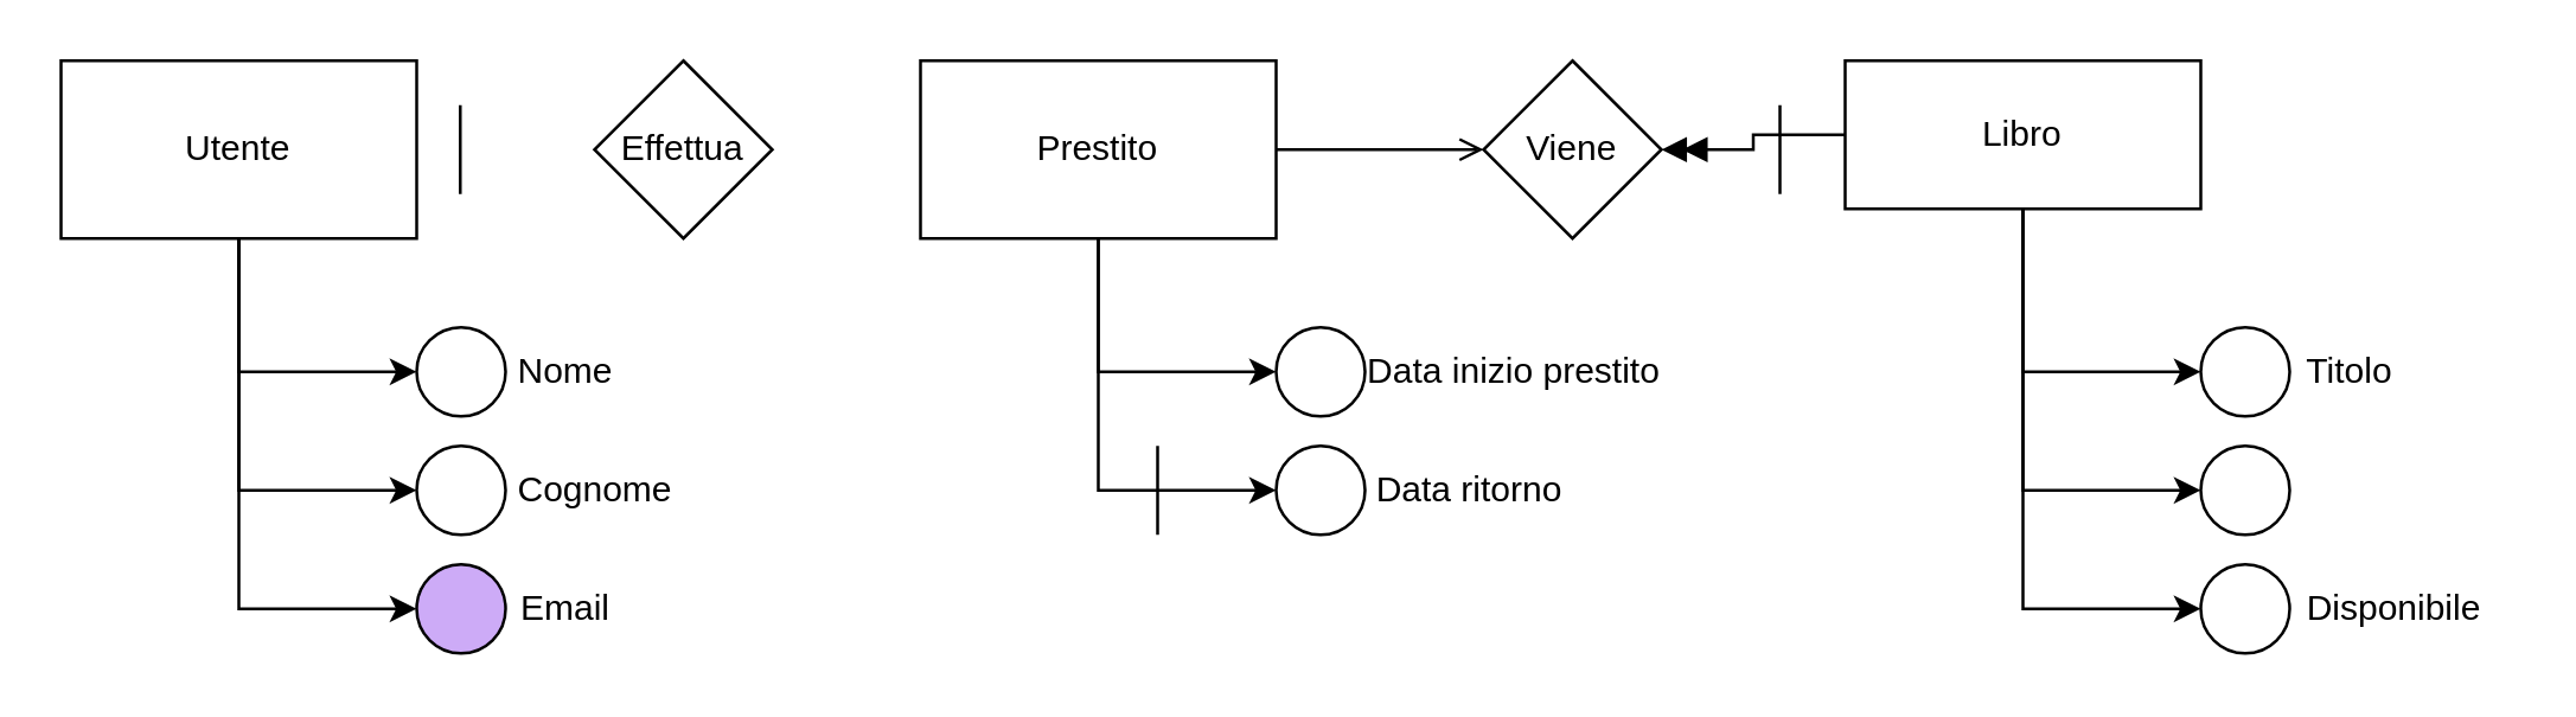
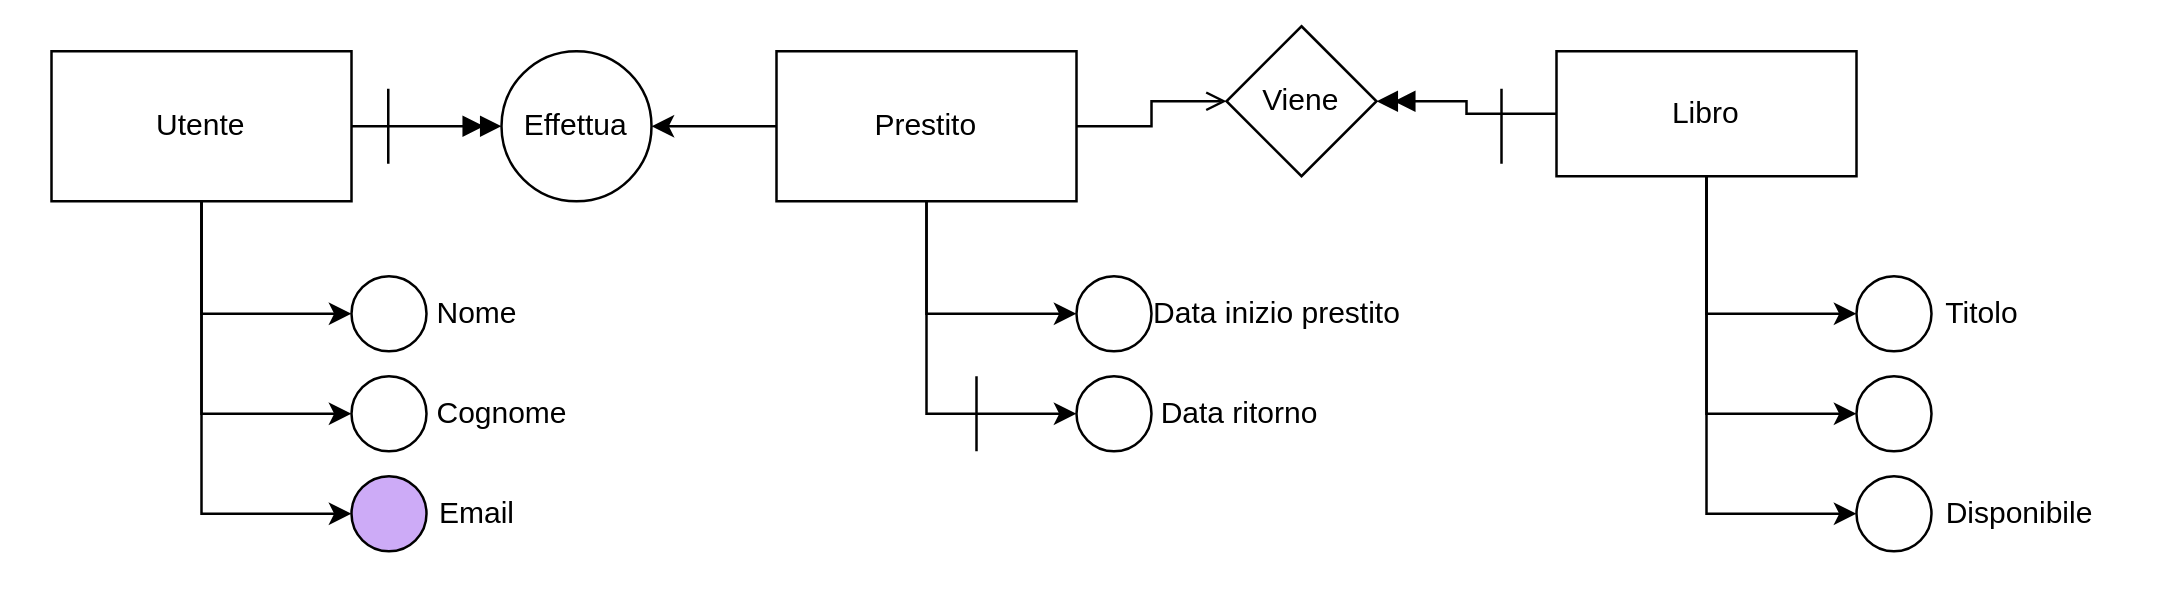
  <mxCell id="0" />
  <mxCell id="1" parent="0" />
  <mxCell id="2" style="edgeStyle=orthogonalEdgeStyle;rounded=0;orthogonalLoop=1;jettySize=auto;html=1;entryX=0;entryY=0.5;entryDx=0;entryDy=0;" parent="1" source="6" target="17" edge="1"><mxGeometry relative="1" as="geometry" /></mxCell>
  <mxCell id="3" style="edgeStyle=orthogonalEdgeStyle;rounded=0;orthogonalLoop=1;jettySize=auto;html=1;entryX=0;entryY=0.5;entryDx=0;entryDy=0;" parent="1" source="6" target="19" edge="1"><mxGeometry relative="1" as="geometry" /></mxCell>
  <mxCell id="4" style="edgeStyle=orthogonalEdgeStyle;rounded=0;orthogonalLoop=1;jettySize=auto;html=1;entryX=0;entryY=0.5;entryDx=0;entryDy=0;" parent="1" source="6" target="21" edge="1"><mxGeometry relative="1" as="geometry" /></mxCell>
+ <mxCell id="5" style="edgeStyle=orthogonalEdgeStyle;rounded=0;orthogonalLoop=1;jettySize=auto;html=1;entryX=0;entryY=0.5;entryDx=0;entryDy=0;endArrow=doubleBlock;endFill=1;" parent="1" source="6" target="31" edge="1"><mxGeometry relative="1" as="geometry" /></mxCell>
  <mxCell id="6" value="Utente" style="rounded=0;whiteSpace=wrap;html=1;" parent="1" vertex="1"><mxGeometry y="20" width="120" height="60" as="geometry" x="20" /></mxCell>
  <mxCell id="7" style="edgeStyle=orthogonalEdgeStyle;rounded=0;orthogonalLoop=1;jettySize=auto;html=1;entryX=0;entryY=0.5;entryDx=0;entryDy=0;" parent="1" source="11" target="23" edge="1"><mxGeometry relative="1" as="geometry" /></mxCell>
  <mxCell id="8" style="edgeStyle=orthogonalEdgeStyle;rounded=0;orthogonalLoop=1;jettySize=auto;html=1;entryX=0;entryY=0.5;entryDx=0;entryDy=0;" parent="1" source="11" target="25" edge="1"><mxGeometry relative="1" as="geometry" /></mxCell>
  <mxCell id="9" style="edgeStyle=orthogonalEdgeStyle;rounded=0;orthogonalLoop=1;jettySize=auto;html=1;entryX=0;entryY=0.5;entryDx=0;entryDy=0;" parent="1" source="11" target="26" edge="1"><mxGeometry relative="1" as="geometry" /></mxCell>
  <mxCell id="10" style="edgeStyle=orthogonalEdgeStyle;rounded=0;orthogonalLoop=1;jettySize=auto;html=1;entryX=1;entryY=0.5;entryDx=0;entryDy=0;endArrow=doubleBlock;endFill=1;" parent="1" source="11" target="32" edge="1"><mxGeometry relative="1" as="geometry" /></mxCell>
  <mxCell id="11" value="Libro" style="rounded=0;whiteSpace=wrap;html=1;" parent="1" vertex="1"><mxGeometry x="622" y="20" width="120" height="50" as="geometry" /></mxCell>
  <mxCell id="12" style="edgeStyle=orthogonalEdgeStyle;rounded=0;orthogonalLoop=1;jettySize=auto;html=1;entryX=0;entryY=0.5;entryDx=0;entryDy=0;" parent="1" source="16" target="28" edge="1"><mxGeometry relative="1" as="geometry" /></mxCell>
+ <mxCell id="13" style="edgeStyle=orthogonalEdgeStyle;rounded=0;orthogonalLoop=1;jettySize=auto;html=1;entryX=1;entryY=0.5;entryDx=0;entryDy=0;" parent="1" source="16" target="31" edge="1"><mxGeometry relative="1" as="geometry" /></mxCell>
  <mxCell id="14" value="" style="edgeStyle=orthogonalEdgeStyle;rounded=0;orthogonalLoop=1;jettySize=auto;html=1;endArrow=open;" parent="1" source="16" target="32" edge="1"><mxGeometry relative="1" as="geometry" /></mxCell>
  <mxCell id="15" style="edgeStyle=orthogonalEdgeStyle;rounded=0;orthogonalLoop=1;jettySize=auto;html=1;entryX=0;entryY=0.5;entryDx=0;entryDy=0;" parent="1" source="16" target="35" edge="1"><mxGeometry relative="1" as="geometry" /></mxCell>
  <mxCell id="16" value="Prestito" style="rounded=0;whiteSpace=wrap;html=1;" parent="1" vertex="1"><mxGeometry x="310" y="20" width="120" height="60" as="geometry" /></mxCell>
  <mxCell id="17" value="" style="ellipse;whiteSpace=wrap;html=1;aspect=fixed;" parent="1" vertex="1"><mxGeometry x="140" y="110" width="30" height="30" as="geometry" /></mxCell>
  <mxCell id="18" value="Nome" style="text;html=1;align=center;verticalAlign=middle;resizable=0;points=[];autosize=1;strokeColor=none;fillColor=none;" parent="1" vertex="1"><mxGeometry x="160" y="110" width="60" height="30" as="geometry" /></mxCell>
  <mxCell id="19" value="" style="ellipse;whiteSpace=wrap;html=1;aspect=fixed;" parent="1" vertex="1"><mxGeometry x="140" y="150" width="30" height="30" as="geometry" /></mxCell>
  <mxCell id="20" value="Cognome" style="text;html=1;align=center;verticalAlign=middle;resizable=0;points=[];autosize=1;strokeColor=none;fillColor=none;" parent="1" vertex="1"><mxGeometry x="160" y="150" width="80" height="30" as="geometry" /></mxCell>
  <mxCell id="21" value="" style="ellipse;whiteSpace=wrap;html=1;aspect=fixed;fillColor=#CDABF7;" parent="1" vertex="1"><mxGeometry x="140" y="190" width="30" height="30" as="geometry" /></mxCell>
  <mxCell id="22" value="Email" style="text;html=1;align=center;verticalAlign=middle;resizable=0;points=[];autosize=1;strokeColor=none;fillColor=none;" parent="1" vertex="1"><mxGeometry x="165" y="190" width="50" height="30" as="geometry" /></mxCell>
  <mxCell id="23" value="" style="ellipse;whiteSpace=wrap;html=1;aspect=fixed;" parent="1" vertex="1"><mxGeometry x="742" y="110" width="30" height="30" as="geometry" /></mxCell>
  <mxCell id="24" value="Titolo" style="text;html=1;align=center;verticalAlign=middle;resizable=0;points=[];autosize=1;strokeColor=none;fillColor=none;" parent="1" vertex="1"><mxGeometry x="767" y="110" width="50" height="30" as="geometry" /></mxCell>
  <mxCell id="25" value="" style="ellipse;whiteSpace=wrap;html=1;aspect=fixed;" parent="1" vertex="1"><mxGeometry x="742" y="150" width="30" height="30" as="geometry" /></mxCell>
  <mxCell id="26" value="" style="ellipse;whiteSpace=wrap;html=1;aspect=fixed;" parent="1" vertex="1"><mxGeometry x="742" y="190" width="30" height="30" as="geometry" /></mxCell>
  <mxCell id="27" value="Disponibile" style="text;html=1;align=center;verticalAlign=middle;resizable=0;points=[];autosize=1;strokeColor=none;fillColor=none;" parent="1" vertex="1"><mxGeometry x="767" y="190" width="80" height="30" as="geometry" /></mxCell>
  <mxCell id="28" value="" style="ellipse;whiteSpace=wrap;html=1;aspect=fixed;" parent="1" vertex="1"><mxGeometry x="430" y="110" width="30" height="30" as="geometry" /></mxCell>
  <mxCell id="29" value="Data inizio prestito" style="text;html=1;align=center;verticalAlign=middle;resizable=0;points=[];autosize=1;strokeColor=none;fillColor=none;" parent="1" vertex="1"><mxGeometry x="450" y="110" width="120" height="30" as="geometry" /></mxCell>
  <mxCell id="30" value="Data ritorno" style="text;html=1;align=center;verticalAlign=middle;resizable=0;points=[];autosize=1;strokeColor=none;fillColor=none;" parent="1" vertex="1"><mxGeometry x="450" y="150" width="90" height="30" as="geometry" /></mxCell>
- <mxCell id="31" value="Effettua" style="rhombus;whiteSpace=wrap;html=1;" parent="1" vertex="1"><mxGeometry x="200" y="20" width="60" height="60" as="geometry" /></mxCell>
- <mxCell id="32" value="Viene" style="rhombus;whiteSpace=wrap;html=1;" parent="1" vertex="1"><mxGeometry x="500" y="20" width="60" height="60" as="geometry" /></mxCell>
+ <mxCell id="31" value="Effettua" style="ellipse;whiteSpace=wrap;html=1;" parent="1" vertex="1"><mxGeometry x="200" y="20" width="60" height="60" as="geometry" /></mxCell>
+ <mxCell id="32" value="Viene" style="rhombus;whiteSpace=wrap;html=1;" parent="1" vertex="1"><mxGeometry x="490" y="10" width="60" height="60" as="geometry" /></mxCell>
  <mxCell id="33" value="" style="endArrow=none;html=1;rounded=0;" parent="1" edge="1"><mxGeometry width="50" height="50" relative="1" as="geometry"><mxPoint x="600" y="65" as="sourcePoint" /><mxPoint x="600" y="35" as="targetPoint" /></mxGeometry></mxCell>
  <mxCell id="34" value="" style="endArrow=none;html=1;rounded=0;" parent="1" edge="1"><mxGeometry width="50" height="50" relative="1" as="geometry"><mxPoint x="154.71" y="65" as="sourcePoint" /><mxPoint x="154.71" y="35" as="targetPoint" /></mxGeometry></mxCell>
  <mxCell id="35" value="" style="ellipse;whiteSpace=wrap;html=1;aspect=fixed;" parent="1" vertex="1"><mxGeometry x="430" y="150" width="30" height="30" as="geometry" /></mxCell>
  <mxCell id="36" value="" style="endArrow=none;html=1;rounded=0;" parent="1" edge="1"><mxGeometry width="50" height="50" relative="1" as="geometry"><mxPoint x="390" y="180" as="sourcePoint" /><mxPoint x="390" y="150" as="targetPoint" /></mxGeometry></mxCell>
